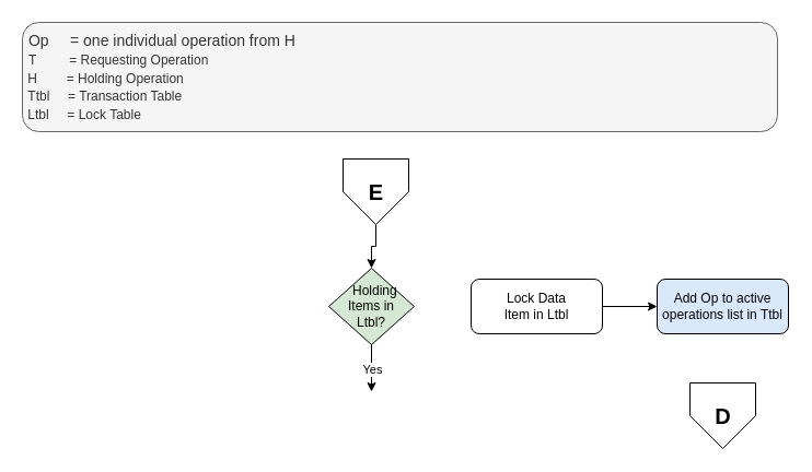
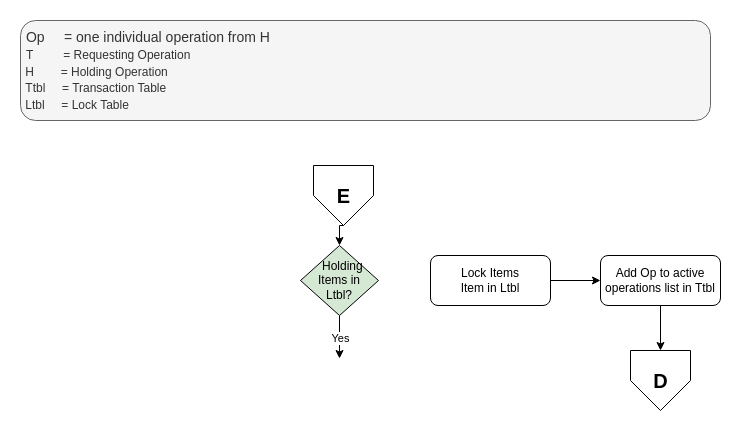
  <mxCell id="0" />
  <mxCell id="1" parent="0" />
  <mxCell id="2" value="&amp;nbsp;Op&amp;nbsp; &amp;nbsp; &amp;nbsp;= one individual operation from H&lt;br&gt;&amp;nbsp;&lt;span style=&quot;text-align: center ; font-size: 12px&quot;&gt;&lt;font style=&quot;font-size: 12px&quot;&gt;T&amp;nbsp; &amp;nbsp; &amp;nbsp; &amp;nbsp; &amp;nbsp;= Requesting Operation&lt;br&gt;&amp;nbsp;H&amp;nbsp; &amp;nbsp; &amp;nbsp; &amp;nbsp; = Holding Operation&lt;br&gt;&amp;nbsp;Ttbl&amp;nbsp; &amp;nbsp; &amp;nbsp;= Transaction Table&lt;br&gt;&amp;nbsp;Ltbl&amp;nbsp; &amp;nbsp; &amp;nbsp;= Lock Table&lt;br&gt;&lt;/font&gt;&lt;/span&gt;" style="text;html=1;align=left;verticalAlign=top;whiteSpace=wrap;rounded=1;fontSize=14;labelBorderColor=none;spacingTop=2;spacingLeft=0;spacingBottom=0;spacingRight=0;spacing=2;perimeterSpacing=0;strokeWidth=1;labelPadding=-1;fillColor=#f5f5f5;strokeColor=#666666;fontColor=#333333;" parent="1" vertex="1"><mxGeometry x="20" y="20" width="690" height="100" as="geometry" /></mxCell>
- <mxCell id="3" value="E" style="verticalLabelPosition=middle;verticalAlign=middle;html=1;shape=offPageConnector;rounded=0;size=0.5;labelPosition=center;align=center;fontSize=20;fontStyle=1" parent="1" vertex="1"><mxGeometry x="313" y="145" width="60" height="60" as="geometry" /></mxCell>
+ <mxCell id="3" value="E" style="verticalLabelPosition=middle;verticalAlign=middle;html=1;shape=offPageConnector;rounded=0;size=0.5;labelPosition=center;align=center;fontSize=20;fontStyle=1" parent="1" vertex="1"><mxGeometry x="313" y="165" width="60" height="60" as="geometry" /></mxCell>
  <mxCell id="4" value="&amp;nbsp; Holding &lt;br&gt;Items in &lt;br&gt;Ltbl?" style="rhombus;whiteSpace=wrap;html=1;container=0;fillColor=#d5e8d4;" parent="1" vertex="1"><mxGeometry x="300" y="245" width="78" height="70" as="geometry" /></mxCell>
  <mxCell id="5" style="edgeStyle=orthogonalEdgeStyle;rounded=0;orthogonalLoop=1;jettySize=auto;html=1;entryX=0.5;entryY=0;entryDx=0;entryDy=0;exitX=0.5;exitY=1;exitDx=0;exitDy=0;" parent="1" source="3" target="4" edge="1"><mxGeometry x="310" y="285" as="geometry"><mxPoint x="343" y="225" as="sourcePoint" /><mxPoint x="343" y="355" as="targetPoint" /><Array as="points" /></mxGeometry></mxCell>
- <mxCell id="6" value="Lock Data &lt;br&gt;Item in Ltbl" style="rounded=1;whiteSpace=wrap;html=1;fontSize=12;glass=0;strokeWidth=1;shadow=0;container=0;" parent="1" vertex="1"><mxGeometry x="430" y="255" width="120" height="50" as="geometry" /></mxCell>
+ <mxCell id="6" value="Lock Items &lt;br&gt;Item in Ltbl" style="rounded=1;whiteSpace=wrap;html=1;fontSize=12;glass=0;strokeWidth=1;shadow=0;container=0;" parent="1" vertex="1"><mxGeometry x="430" y="255" width="120" height="50" as="geometry" /></mxCell>
  <mxCell id="7" value="D" style="verticalLabelPosition=middle;verticalAlign=middle;html=1;shape=offPageConnector;rounded=0;size=0.5;labelPosition=center;align=center;fontSize=20;fontStyle=1" parent="1" vertex="1"><mxGeometry x="630" y="350" width="60" height="60" as="geometry" /></mxCell>
  <mxCell id="8" value="" style="endArrow=classic;html=1;exitX=0.5;exitY=1;exitDx=0;exitDy=0;edgeStyle=orthogonalEdgeStyle;" parent="1" source="4" edge="1"><mxGeometry x="310" y="285" as="geometry"><mxPoint x="353" y="435" as="sourcePoint" /><mxPoint x="339" y="358" as="targetPoint" /><Array as="points"><mxPoint x="339" y="358" /></Array></mxGeometry></mxCell>
  <mxCell id="9" value="Yes" style="edgeLabel;resizable=0;html=1;align=center;verticalAlign=middle;container=0;" parent="8" connectable="0" vertex="1"><mxGeometry relative="1" as="geometry" /></mxCell>
  <mxCell id="10" style="edgeStyle=orthogonalEdgeStyle;rounded=0;orthogonalLoop=1;jettySize=auto;html=1;entryX=0;entryY=0.5;entryDx=0;entryDy=0;exitX=1;exitY=0.5;exitDx=0;exitDy=0;" parent="1" source="6" target="11" edge="1"><mxGeometry x="320" y="295" as="geometry"><mxPoint x="353" y="235" as="sourcePoint" /><mxPoint x="353" y="255" as="targetPoint" /><Array as="points" /></mxGeometry></mxCell>
- <mxCell id="11" value="Add Op to active operations list in Ttbl" style="rounded=1;whiteSpace=wrap;html=1;fontSize=12;glass=0;strokeWidth=1;shadow=0;container=0;fillColor=#dae8fc;" vertex="1" parent="1"><mxGeometry x="600" y="255" width="120" height="50" as="geometry" /></mxCell>
+ <mxCell id="11" value="Add Op to active operations list in Ttbl" style="rounded=1;whiteSpace=wrap;html=1;fontSize=12;glass=0;strokeWidth=1;shadow=0;container=0;" vertex="1" parent="1"><mxGeometry x="600" y="255" width="120" height="50" as="geometry" /></mxCell>
+ <mxCell id="12" style="edgeStyle=orthogonalEdgeStyle;rounded=0;orthogonalLoop=1;jettySize=auto;html=1;entryX=0.5;entryY=0;entryDx=0;entryDy=0;exitX=0.5;exitY=1;exitDx=0;exitDy=0;" edge="1" parent="1" source="11" target="7"><mxGeometry x="330" y="305" as="geometry"><mxPoint x="560" y="290" as="sourcePoint" /><mxPoint x="610" y="290" as="targetPoint" /><Array as="points" /></mxGeometry></mxCell>
